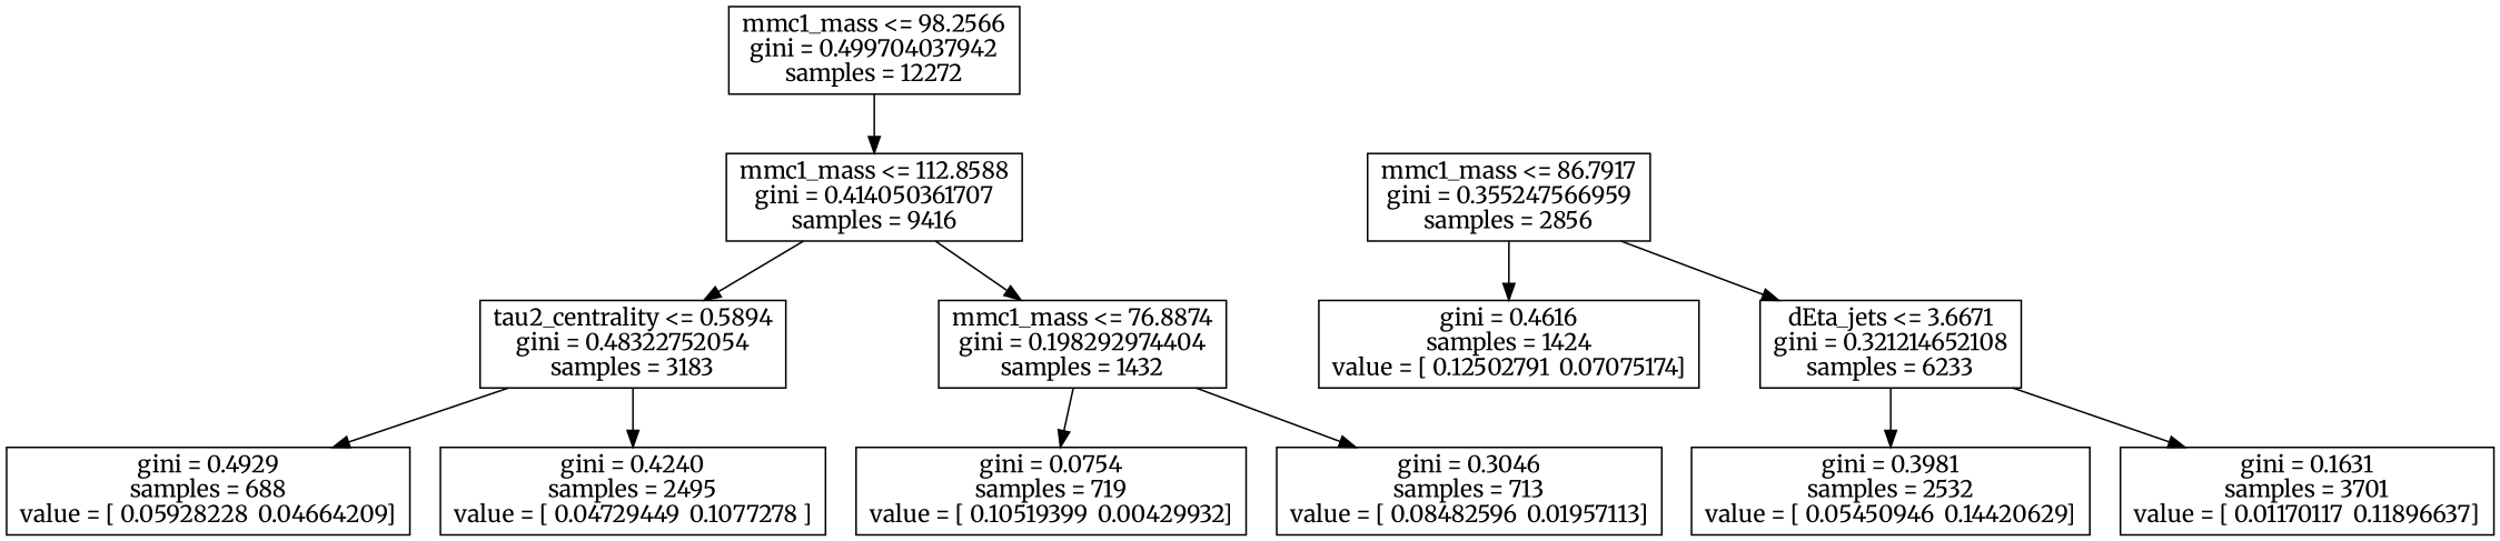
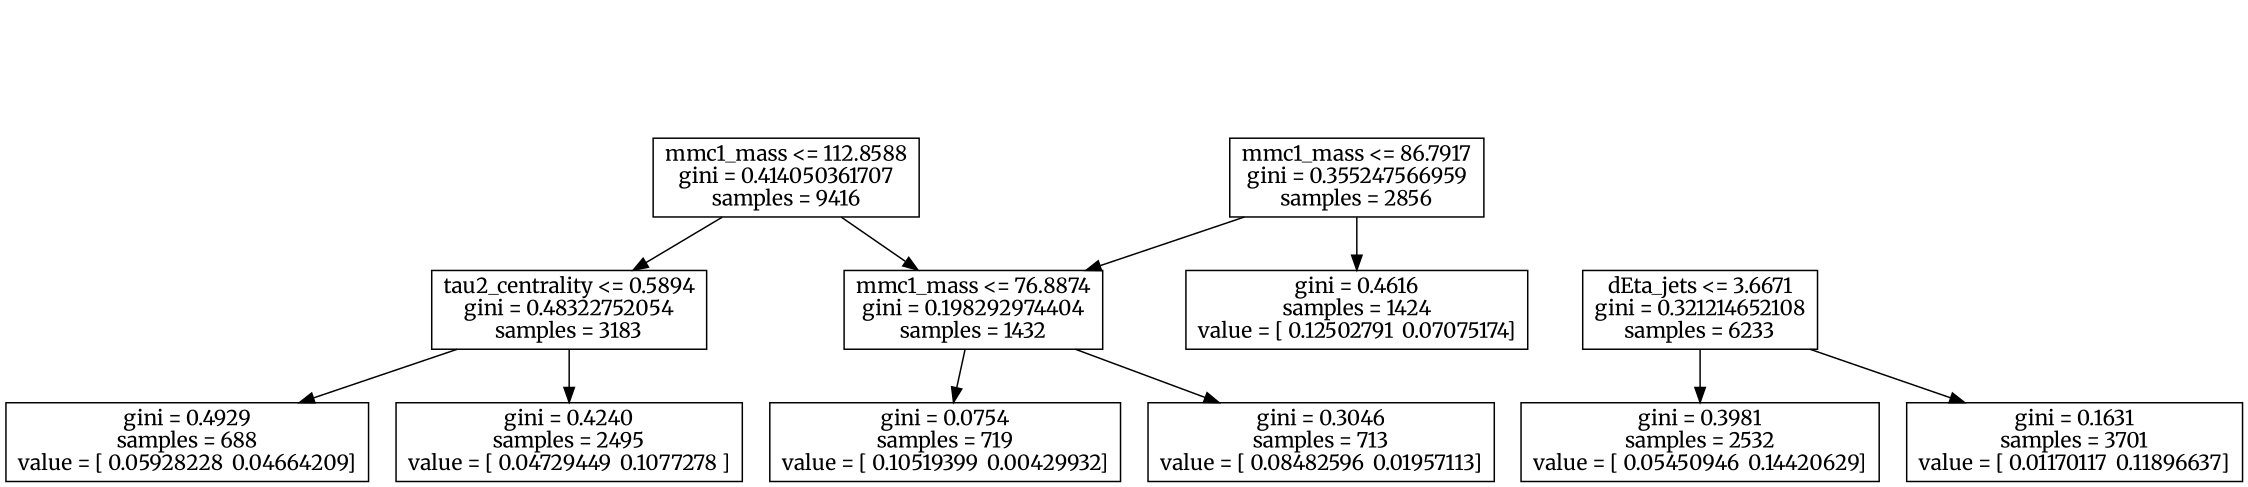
  digraph {
    fontname=Merriweather
    node [fontname=Merriweather shape=box]
    edge [fontname=Merriweather]
-   n1 [label="mmc1_mass <= 98.2566\ngini = 0.499704037942\nsamples = 12272"]
    n2 [label="mmc1_mass <= 112.8588\ngini = 0.414050361707\nsamples = 9416"]
    n3 [label="mmc1_mass <= 86.7917\ngini = 0.355247566959\nsamples = 2856"]
    n4 [label="mmc1_mass <= 76.8874\ngini = 0.198292974404\nsamples = 1432"]
    n5 [label="gini = 0.4616\nsamples = 1424\nvalue = [ 0.12502791  0.07075174]"]
    n6 [label="tau2_centrality <= 0.5894\ngini = 0.48322752054\nsamples = 3183"]
    n7 [label="gini = 0.0754\nsamples = 719\nvalue = [ 0.10519399  0.00429932]"]
    n8 [label="gini = 0.3046\nsamples = 713\nvalue = [ 0.08482596  0.01957113]"]
    n9 [label="gini = 0.4929\nsamples = 688\nvalue = [ 0.05928228  0.04664209]"]
    n10 [label="gini = 0.4240\nsamples = 2495\nvalue = [ 0.04729449  0.1077278 ]"]
    n11 [label="dEta_jets <= 3.6671\ngini = 0.321214652108\nsamples = 6233"]
    n12 [label="gini = 0.3981\nsamples = 2532\nvalue = [ 0.05450946  0.14420629]"]
    n13 [label="gini = 0.1631\nsamples = 3701\nvalue = [ 0.01170117  0.11896637]"]
-   n1 -> n2
    n2 -> n4
    n2 -> n6
-   n3 -> n11
+   n3 -> n4
    n3 -> n5
    n4 -> n7
    n4 -> n8
    n6 -> n9
    n6 -> n10
    n11 -> n12
    n11 -> n13
  }
